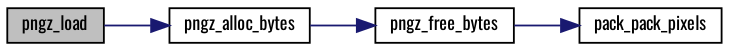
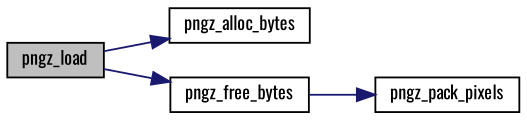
  digraph {
    fontname=Oswald
    rankdir=LR
    node [color=black fillcolor=white fontname=Oswald fontsize=10 shape=record style=filled]
    edge [color=midnightblue fontname=Oswald fontsize=10 labelfontname=Helvetica labelfontsize=10 style=solid]
    n1 [fillcolor=grey75 fontcolor=black height=0.2 label=pngz_load width=0.4]
    n2 [height=0.2 label=pngz_alloc_bytes width=0.4]
    n3 [height=0.2 label=pngz_free_bytes width=0.4]
-   n4 [height=0.2 label=pack_pack_pixels width=0.4]
+   n4 [height=0.2 label=pngz_pack_pixels width=0.4]
    n1 -> n2
-   n2 -> n3
+   n1 -> n3
    n3 -> n4
  }
